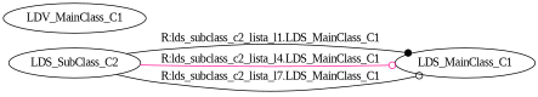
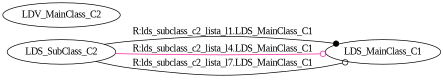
  digraph {
    rankdir=LR
    fontname="Liberation Serif"
    node [isStarClass=false ownerPlantType=Stazione fontname="Liberation Serif"]
    edge [OperationKind=AUTO field=lds_mainclass_c1 fieldType=LDS_MainClass_C1 op=R color=black arrowhead=odot fontname="Liberation Serif"]
    LDS_MainClass_C1 [classID=1 classIndex=0]
    LDS_SubClass_C2 [classID=2 classIndex=1]
-   LDV_MainClass_C1 [classID=3 classIndex=2]
+   LDV_MainClass_C1 [classID=3 classIndex=2 label=LDV_MainClass_C2]
    subgraph sub_1 {
      LDS_MainClass_C1
      LDS_SubClass_C2
      LDV_MainClass_C1
    }
    LDS_SubClass_C2 -> LDS_MainClass_C1 [label="R:lds_subclass_c2_lista_l1.LDS_MainClass_C1" list_name=lds_subclass_c2_lista_l1 arrowhead=dot]
    LDS_SubClass_C2 -> LDS_MainClass_C1 [label="R:lds_subclass_c2_lista_l4.LDS_MainClass_C1" list_name=lds_subclass_c2_lista_l4 color=deeppink]
    LDS_SubClass_C2 -> LDS_MainClass_C1 [label="R:lds_subclass_c2_lista_l7.LDS_MainClass_C1" list_name=lds_subclass_c2_lista_l7]
  }
